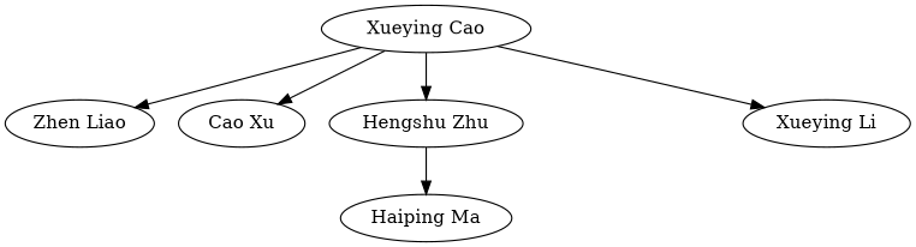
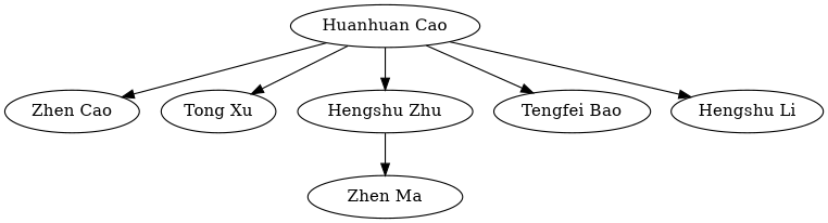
  strict digraph {
-   "Huanhuan Cao" [label="Xueying Cao"]
-   "Zhen Liao"
-   "Tong Xu" [label="Cao Xu"]
+   "Huanhuan Cao"
+   "Zhen Liao" [label="Zhen Cao"]
+   "Tong Xu"
    "Hengshu Zhu"
-   "Xueying Li"
-   "Haiping Ma"
+   "Tengfei Bao"
+   "Xueying Li" [label="Hengshu Li"]
+   "Haiping Ma" [label="Zhen Ma"]
    "Huanhuan Cao" -> "Zhen Liao"
    "Huanhuan Cao" -> "Tong Xu"
    "Huanhuan Cao" -> "Hengshu Zhu"
+   "Huanhuan Cao" -> "Tengfei Bao"
    "Huanhuan Cao" -> "Xueying Li"
    "Hengshu Zhu" -> "Haiping Ma"
  }
